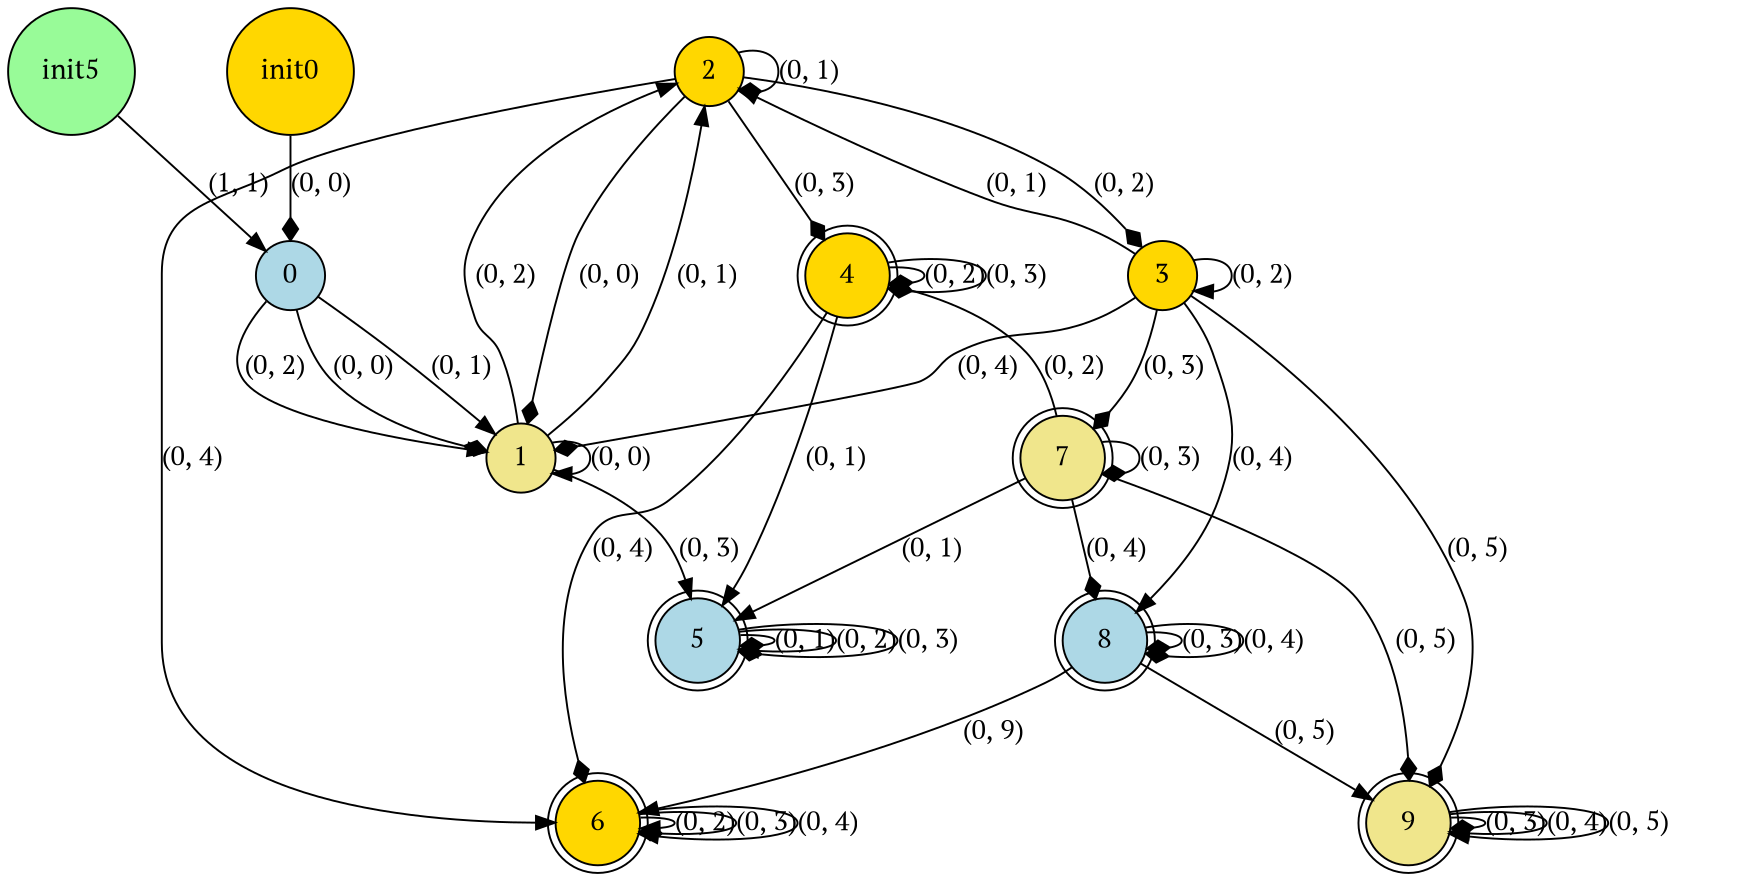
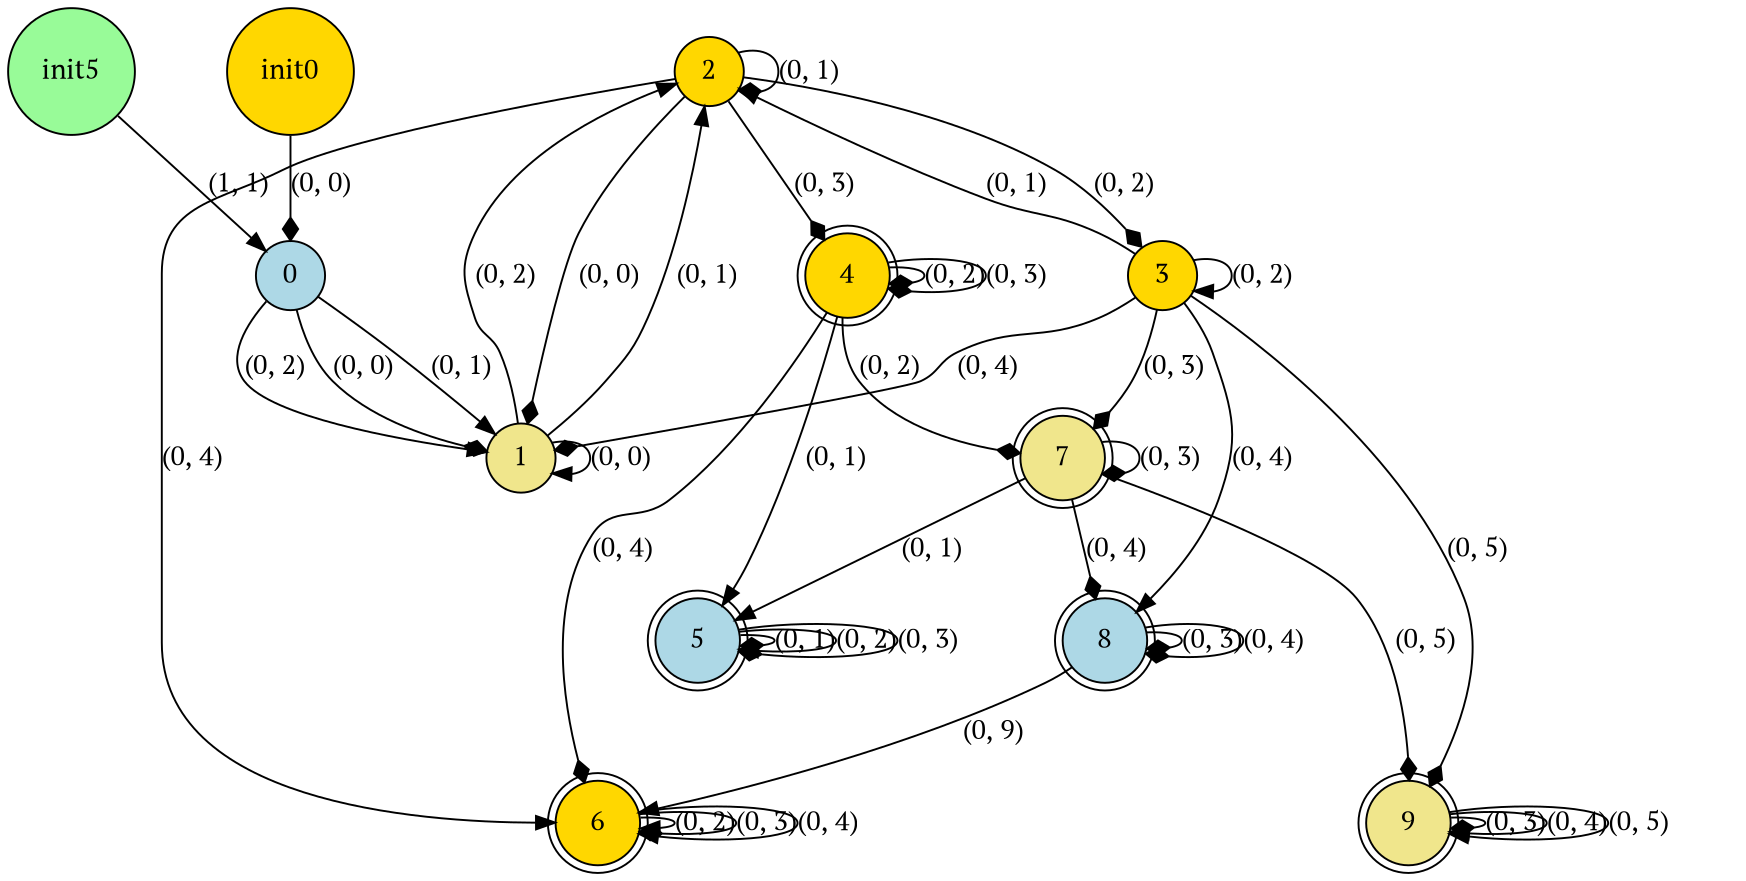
  digraph {
    fontname="PT Serif"
    rankdir=TB
    node [fillcolor=gold fontname="PT Serif" shape=doublecircle style=filled]
    edge [arrowhead=diamond fontname="PT Serif"]
    4
    5 [fillcolor=lightblue]
    6
    7 [fillcolor=khaki]
    8 [fillcolor=lightblue]
    9 [fillcolor=khaki]
    init0 [shape=circle width=0.01]
    0 [fillcolor=lightblue shape=circle]
    1 [fillcolor=khaki shape=circle]
    2 [shape=circle]
    n11 [fillcolor=palegreen label=init5 shape=circle width=0.01]
    3 [shape=circle]
    4 -> 4 [label="(0, 2)"]
    4 -> 4 [label="(0, 3)"]
    4 -> 5 [arrowhead=normal label="(0, 1)"]
    4 -> 6 [label="(0, 4)"]
    5 -> 5 [label="(0, 1)"]
    5 -> 5 [arrowhead=normal label="(0, 2)"]
    5 -> 5 [label="(0, 3)"]
    6 -> 6 [arrowhead=normal label="(0, 2)"]
    6 -> 6 [label="(0, 3)"]
    6 -> 6 [arrowhead=normal label="(0, 4)"]
-   7 -> 4 [label="(0, 2)"]
+   4 -> 7 [label="(0, 2)"]
    7 -> 5 [arrowhead=normal label="(0, 1)"]
    7 -> 7 [label="(0, 3)"]
    7 -> 8 [label="(0, 4)"]
    7 -> 9 [label="(0, 5)"]
    8 -> 6 [arrowhead=normal label="(0, 9)"]
    8 -> 8 [label="(0, 3)"]
    8 -> 8 [label="(0, 4)"]
-   8 -> 9 [arrowhead=normal label="(0, 5)"]
    9 -> 9 [label="(0, 3)"]
    9 -> 9 [arrowhead=normal label="(0, 4)"]
    9 -> 9 [arrowhead=normal label="(0, 5)"]
    init0 -> 0 [label="(0, 0)"]
    0 -> 1 [label="(0, 0)"]
    0 -> 1 [arrowhead=normal label="(0, 1)"]
    0 -> 1 [arrowhead=normal label="(0, 2)"]
-   1 -> 5 [arrowhead=normal label="(0, 3)"]
    1 -> 1 [arrowhead=normal label="(0, 0)"]
    1 -> 2 [arrowhead=normal label="(0, 1)"]
    1 -> 2 [arrowhead=normal label="(0, 2)"]
    2 -> 4 [label="(0, 3)"]
    2 -> 6 [arrowhead=normal label="(0, 4)"]
    2 -> 1 [label="(0, 0)"]
    2 -> 2 [label="(0, 1)"]
    2 -> 3 [label="(0, 2)"]
    n11 -> 0 [arrowhead=normal label="(1, 1)"]
    3 -> 7 [label="(0, 3)"]
    3 -> 8 [arrowhead=normal label="(0, 4)"]
    3 -> 9 [label="(0, 5)"]
    3 -> 1 [label="(0, 4)"]
    3 -> 2 [arrowhead=normal label="(0, 1)"]
    3 -> 3 [arrowhead=normal label="(0, 2)"]
  }
